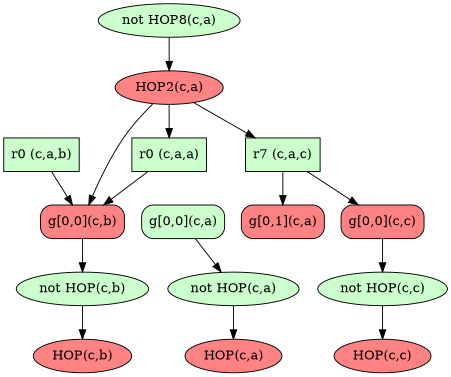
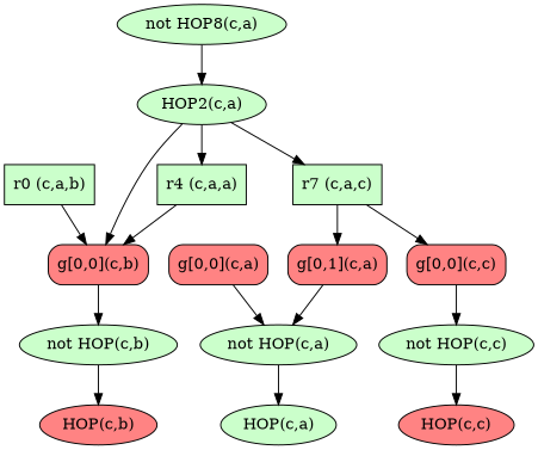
  digraph {
    rankdir=TB
    node [color=black fillcolor="#FF8383" shape=ellipse style=filled]
    n1 [fillcolor="#CBFFCB" label="r7 (c,a,c)" shape=box texlbl="$r_0(c,a,c)$"]
    n2 [label="g[0,0](c,c)" shape=box style="rounded,filled" texlbl="$g_{0}^{0}(c,c)$"]
    n3 [label="g[0,1](c,a)" shape=box style="rounded,filled" texlbl="$g_{0}^{1}(c,a)$"]
    n4 [fillcolor="#CBFFCB" label="not HOP(c,c)" texlbl="$\neg HOP(c,c)$"]
    n5 [fillcolor="#CBFFCB" label="not HOP(c,a)" texlbl="$\neg HOP(c,a)$"]
-   n6 [fillcolor="#CBFFCB" label="r0 (c,a,a)" shape=box texlbl="$r_0(c,a,a)$"]
+   n6 [fillcolor="#CBFFCB" label="r4 (c,a,a)" shape=box texlbl="$r_0(c,a,a)$"]
    n7 [label="g[0,0](c,b)" shape=box style="rounded,filled" texlbl="$g_{0}^{0}(c,b)$"]
-   n8 [fillcolor="#CBFFCB" label="g[0,0](c,a)" shape=box style="rounded,filled" texlbl="$g_{0}^{0}(c,a)$"]
+   n8 [label="g[0,0](c,a)" shape=box style="rounded,filled" texlbl="$g_{0}^{0}(c,a)$"]
    n9 [fillcolor="#CBFFCB" label="r0 (c,a,b)" shape=box texlbl="$r_0(c,a,b)$"]
    n10 [fillcolor="#CBFFCB" label="not HOP(c,b)" texlbl="$\neg HOP(c,b)$"]
    n11 [label="HOP(c,c)" texlbl="$HOP(c,c)$"]
-   n12 [label="HOP(c,a)" texlbl="$HOP(c,a)$"]
+   n12 [fillcolor="#CBFFCB" label="HOP(c,a)" texlbl="$HOP(c,a)$"]
    n13 [label="HOP(c,b)" texlbl="$HOP(c,b)$"]
-   n14 [label="HOP2(c,a)" texlbl="$HOP2(c,a)$"]
+   n14 [fillcolor="#CBFFCB" label="HOP2(c,a)" texlbl="$HOP2(c,a)$"]
    n15 [fillcolor="#CBFFCB" label="not HOP8(c,a)" texlbl="$\neg HOP2(c,a)$"]
    n1 -> n2
    n1 -> n3
    n2 -> n4
+   n3 -> n5
    n4 -> n11
    n5 -> n12
    n6 -> n7
    n7 -> n10
    n8 -> n5
    n9 -> n7
    n10 -> n13
    n14 -> n1
    n14 -> n6
    n14 -> n7
    n15 -> n14
  }
